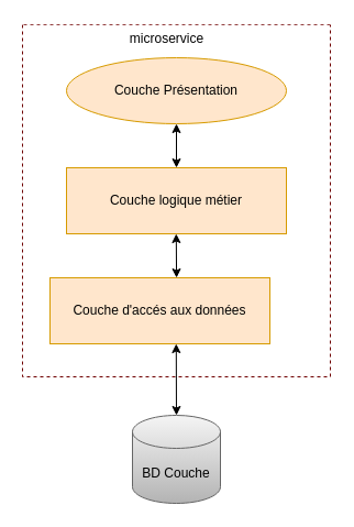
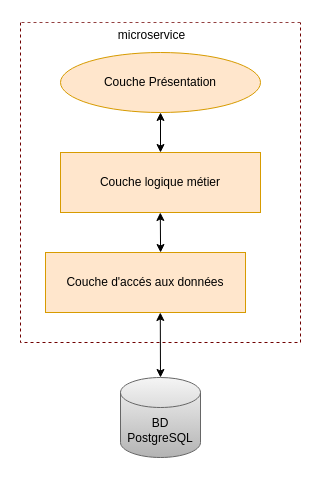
  <mxCell id="0" />
  <mxCell id="1" parent="0" />
  <mxCell id="2" value="&lt;div&gt;Couche Présentation&lt;/div&gt;" style="ellipse;whiteSpace=wrap;html=1;fillColor=#ffe6cc;strokeColor=#d79b00;" vertex="1" parent="1"><mxGeometry x="60" y="52" width="200" height="60" as="geometry" /></mxCell>
  <mxCell id="3" value="&lt;div&gt;Couche logique métier&lt;br&gt;&lt;/div&gt;" style="rounded=0;whiteSpace=wrap;html=1;fillColor=#ffe6cc;strokeColor=#d79b00;" vertex="1" parent="1"><mxGeometry x="60" y="152" width="200" height="60" as="geometry" /></mxCell>
  <mxCell id="4" value="&lt;div&gt;Couche d'accés aux données&lt;br&gt;&lt;/div&gt;" style="rounded=0;whiteSpace=wrap;html=1;fillColor=#ffe6cc;strokeColor=#d79b00;" vertex="1" parent="1"><mxGeometry x="45" y="252" width="200" height="60" as="geometry" /></mxCell>
- <mxCell id="5" value="BD Couche" style="shape=cylinder3;whiteSpace=wrap;html=1;boundedLbl=1;backgroundOutline=1;size=15;fillColor=#f5f5f5;strokeColor=#666666;gradientColor=#b3b3b3;" vertex="1" parent="1"><mxGeometry x="120" y="377" width="80" height="80" as="geometry" /></mxCell>
+ <mxCell id="5" value="BD PostgreSQL" style="shape=cylinder3;whiteSpace=wrap;html=1;boundedLbl=1;backgroundOutline=1;size=15;fillColor=#f5f5f5;strokeColor=#666666;gradientColor=#b3b3b3;" vertex="1" parent="1"><mxGeometry x="120" y="377" width="80" height="80" as="geometry" /></mxCell>
  <mxCell id="6" value="" style="swimlane;startSize=0;fillColor=#3584e4;strokeColor=#6F0000;fillStyle=zigzag-line;rounded=1;shadow=0;glass=1;swimlaneFillColor=none;fontColor=#ffffff;dashed=1;" vertex="1" parent="1"><mxGeometry x="20" y="22" width="280" height="320" as="geometry"><mxRectangle x="160" y="-350" width="50" height="40" as="alternateBounds" /></mxGeometry></mxCell>
  <mxCell id="7" value="" style="endArrow=classic;startArrow=classic;html=1;rounded=0;exitX=0.5;exitY=0;exitDx=0;exitDy=0;" edge="1" parent="6"><mxGeometry width="50" height="50" relative="1" as="geometry"><mxPoint x="140.09" y="230" as="sourcePoint" /><mxPoint x="139.8" y="190" as="targetPoint" /></mxGeometry></mxCell>
  <mxCell id="8" value="" style="endArrow=classic;startArrow=classic;html=1;rounded=0;exitX=0.5;exitY=0;exitDx=0;exitDy=0;exitPerimeter=0;" edge="1" parent="6" source="5"><mxGeometry width="50" height="50" relative="1" as="geometry"><mxPoint x="139.8" y="355" as="sourcePoint" /><mxPoint x="139.8" y="290" as="targetPoint" /></mxGeometry></mxCell>
  <mxCell id="9" value="" style="endArrow=classic;startArrow=classic;html=1;rounded=0;" edge="1" parent="1" target="2"><mxGeometry width="50" height="50" relative="1" as="geometry"><mxPoint x="160" y="152" as="sourcePoint" /><mxPoint x="200" y="182" as="targetPoint" /></mxGeometry></mxCell>
  <mxCell id="10" value="microservice" style="text;html=1;align=center;verticalAlign=middle;resizable=0;points=[];autosize=1;strokeColor=none;fillColor=none;" vertex="1" parent="1"><mxGeometry x="106" y="20" width="90" height="30" as="geometry" /></mxCell>
